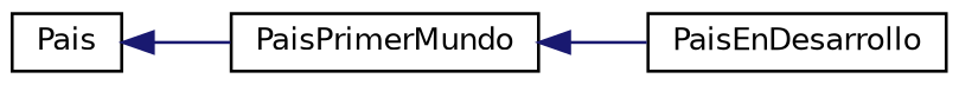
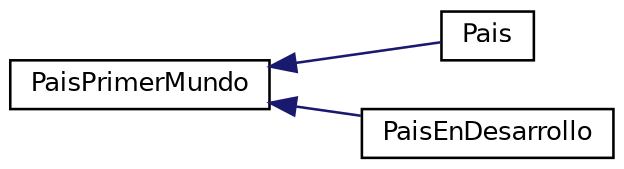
  digraph {
    rankdir=LR
    node [color=black fillcolor=white fontname=Helvetica fontsize=10 shape=record style=filled]
    edge [color=midnightblue dir=back fontname=Helvetica fontsize=10 labelfontname=Helvetica labelfontsize=10 style=solid]
    n1 [height=0.2 label=Pais width=0.4]
    n2 [height=0.2 label=PaisPrimerMundo width=0.4]
    n3 [height=0.2 label=PaisEnDesarrollo width=0.4]
-   n1 -> n2
+   n2 -> n1
    n2 -> n3
  }
